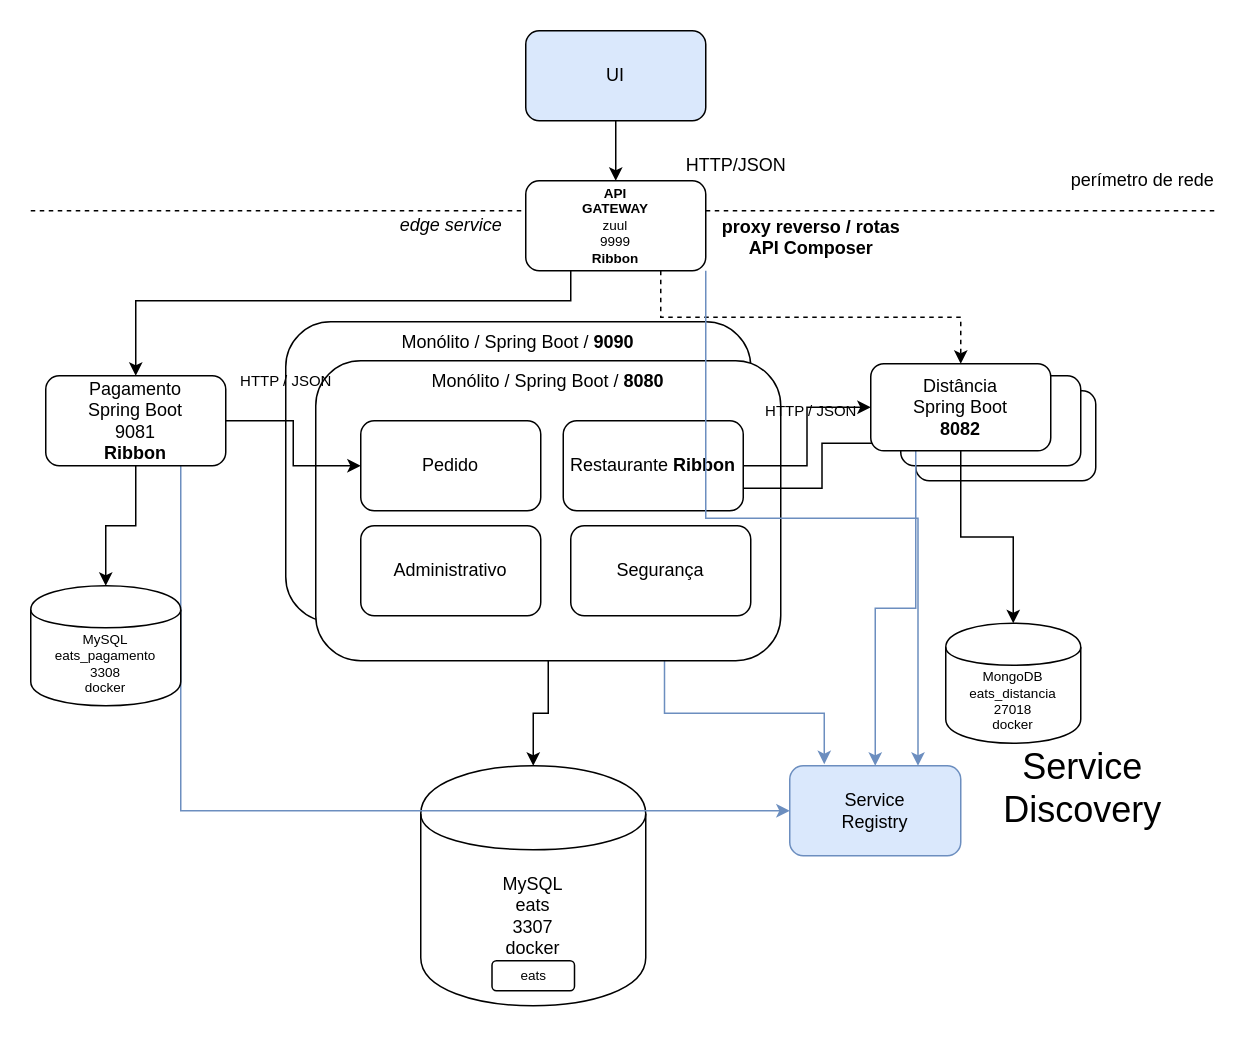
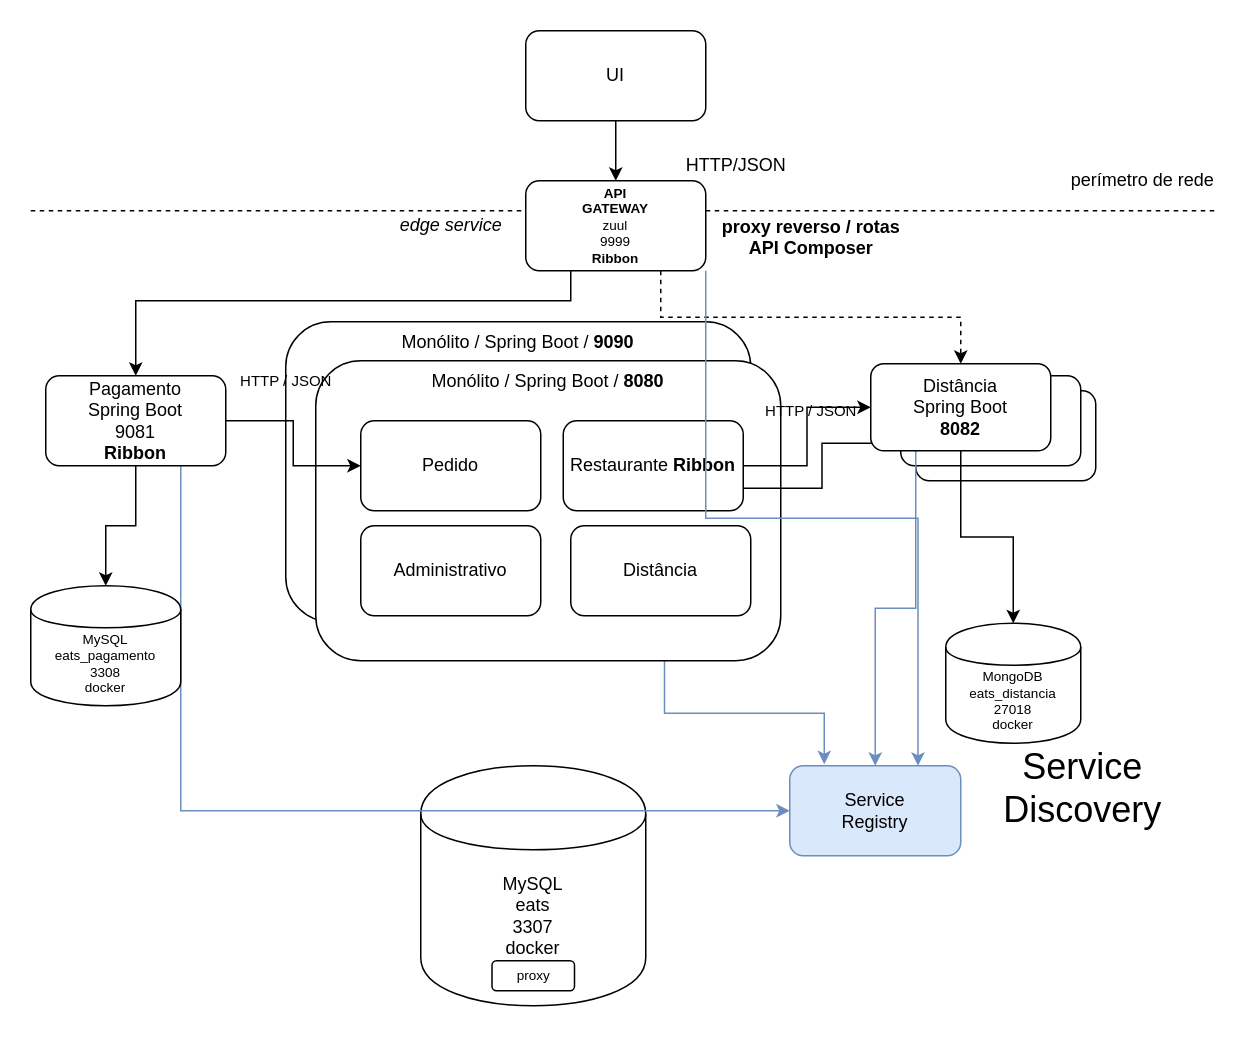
  <mxCell id="0" />
  <mxCell id="1" parent="0" />
  <mxCell id="2" value="Distância&lt;br&gt;Spring Boot&lt;br&gt;&lt;b&gt;9092&lt;/b&gt;" style="rounded=1;whiteSpace=wrap;html=1;" vertex="1" parent="1"><mxGeometry x="610" y="260" width="120" height="60" as="geometry" /></mxCell>
  <mxCell id="3" value="Monólito / Spring Boot / &lt;b&gt;9090&lt;/b&gt;" style="rounded=1;whiteSpace=wrap;html=1;verticalAlign=top;" parent="1" vertex="1"><mxGeometry x="190" y="214" width="310" height="200" as="geometry" /></mxCell>
  <mxCell id="4" value="Distância&lt;br&gt;Spring Boot&lt;br&gt;&lt;b&gt;9092&lt;/b&gt;" style="rounded=1;whiteSpace=wrap;html=1;" parent="1" vertex="1"><mxGeometry x="600" y="250" width="120" height="60" as="geometry" /></mxCell>
  <mxCell id="5" value="MySQL&lt;br&gt;eats&lt;br&gt;3307&lt;br&gt;docker" style="shape=cylinder;whiteSpace=wrap;html=1;boundedLbl=1;backgroundOutline=1;verticalAlign=middle;" parent="1" vertex="1"><mxGeometry x="280" y="510" width="150" height="160" as="geometry" /></mxCell>
  <mxCell id="6" value="" style="endArrow=none;dashed=1;html=1;" parent="1" edge="1"><mxGeometry width="50" height="50" relative="1" as="geometry"><mxPoint x="20" y="140" as="sourcePoint" /><mxPoint x="810" y="140" as="targetPoint" /></mxGeometry></mxCell>
- <mxCell id="7" style="edgeStyle=orthogonalEdgeStyle;rounded=0;orthogonalLoop=1;jettySize=auto;html=1;exitX=0.5;exitY=1;exitDx=0;exitDy=0;" parent="1" source="9" target="5" edge="1"><mxGeometry relative="1" as="geometry" /></mxCell>
  <mxCell id="8" style="edgeStyle=orthogonalEdgeStyle;rounded=0;orthogonalLoop=1;jettySize=auto;html=1;exitX=0.75;exitY=1;exitDx=0;exitDy=0;entryX=0.202;entryY=-0.017;entryDx=0;entryDy=0;entryPerimeter=0;strokeWidth=1;fillColor=#dae8fc;strokeColor=#6c8ebf;" edge="1" parent="1" source="9" target="38"><mxGeometry relative="1" as="geometry" /></mxCell>
  <mxCell id="9" value="Monólito / Spring Boot / &lt;b&gt;8080&lt;/b&gt;" style="rounded=1;whiteSpace=wrap;html=1;verticalAlign=top;" parent="1" vertex="1"><mxGeometry x="210" y="240" width="310" height="200" as="geometry" /></mxCell>
  <mxCell id="10" style="edgeStyle=orthogonalEdgeStyle;rounded=0;orthogonalLoop=1;jettySize=auto;html=1;exitX=1;exitY=0.5;exitDx=0;exitDy=0;fontSize=17;fontColor=#E6E6E6;strokeWidth=1;" parent="1" source="12" target="22" edge="1"><mxGeometry relative="1" as="geometry" /></mxCell>
  <mxCell id="11" style="edgeStyle=orthogonalEdgeStyle;rounded=0;orthogonalLoop=1;jettySize=auto;html=1;exitX=1;exitY=0.75;exitDx=0;exitDy=0;entryX=0;entryY=0.75;entryDx=0;entryDy=0;strokeWidth=1;" edge="1" parent="1" source="12" target="4"><mxGeometry relative="1" as="geometry" /></mxCell>
  <mxCell id="12" value="Restaurante&lt;b&gt; Ribbon&lt;/b&gt;" style="rounded=1;whiteSpace=wrap;html=1;" parent="1" vertex="1"><mxGeometry x="375" y="280" width="120" height="60" as="geometry" /></mxCell>
  <mxCell id="13" value="Pedido" style="rounded=1;whiteSpace=wrap;html=1;" parent="1" vertex="1"><mxGeometry x="240" y="280" width="120" height="60" as="geometry" /></mxCell>
  <mxCell id="14" value="Administrativo" style="rounded=1;whiteSpace=wrap;html=1;" parent="1" vertex="1"><mxGeometry x="240" y="350" width="120" height="60" as="geometry" /></mxCell>
- <mxCell id="15" value="Segurança" style="rounded=1;whiteSpace=wrap;html=1;" parent="1" vertex="1"><mxGeometry x="380" y="350" width="120" height="60" as="geometry" /></mxCell>
+ <mxCell id="15" value="Distância" style="rounded=1;whiteSpace=wrap;html=1;" parent="1" vertex="1"><mxGeometry x="380" y="350" width="120" height="60" as="geometry" /></mxCell>
  <mxCell id="16" style="edgeStyle=orthogonalEdgeStyle;rounded=0;orthogonalLoop=1;jettySize=auto;html=1;exitX=0.5;exitY=1;exitDx=0;exitDy=0;fontSize=9;fontColor=#E6E6E6;" parent="1" source="19" target="23" edge="1"><mxGeometry relative="1" as="geometry" /></mxCell>
  <mxCell id="17" style="edgeStyle=orthogonalEdgeStyle;rounded=0;orthogonalLoop=1;jettySize=auto;html=1;exitX=1;exitY=0.5;exitDx=0;exitDy=0;fontSize=9;fontColor=#E6E6E6;strokeWidth=1;" parent="1" source="19" target="13" edge="1"><mxGeometry relative="1" as="geometry" /></mxCell>
  <mxCell id="18" style="edgeStyle=orthogonalEdgeStyle;rounded=0;orthogonalLoop=1;jettySize=auto;html=1;exitX=0.75;exitY=1;exitDx=0;exitDy=0;entryX=0;entryY=0.5;entryDx=0;entryDy=0;strokeWidth=1;fillColor=#dae8fc;strokeColor=#6c8ebf;" edge="1" parent="1" source="19" target="38"><mxGeometry relative="1" as="geometry" /></mxCell>
  <mxCell id="19" value="Pagamento&lt;br&gt;Spring Boot&lt;br&gt;9081&lt;br&gt;&lt;b&gt;Ribbon&lt;/b&gt;" style="rounded=1;whiteSpace=wrap;html=1;" parent="1" vertex="1"><mxGeometry x="30" y="250" width="120" height="60" as="geometry" /></mxCell>
  <mxCell id="20" style="edgeStyle=orthogonalEdgeStyle;rounded=0;orthogonalLoop=1;jettySize=auto;html=1;exitX=0.5;exitY=1;exitDx=0;exitDy=0;fontSize=9;fontColor=#E6E6E6;" parent="1" source="22" target="25" edge="1"><mxGeometry relative="1" as="geometry" /></mxCell>
  <mxCell id="21" style="edgeStyle=orthogonalEdgeStyle;rounded=0;orthogonalLoop=1;jettySize=auto;html=1;exitX=0.25;exitY=1;exitDx=0;exitDy=0;strokeWidth=1;fillColor=#dae8fc;strokeColor=#6c8ebf;" edge="1" parent="1" source="22" target="38"><mxGeometry relative="1" as="geometry" /></mxCell>
  <mxCell id="22" value="Distância&lt;br&gt;Spring Boot&lt;br&gt;&lt;b&gt;8082&lt;/b&gt;" style="rounded=1;whiteSpace=wrap;html=1;" parent="1" vertex="1"><mxGeometry x="580" y="242" width="120" height="58" as="geometry" /></mxCell>
  <mxCell id="23" value="MySQL&lt;br style=&quot;font-size: 9px;&quot;&gt;eats_pagamento&lt;br style=&quot;font-size: 9px;&quot;&gt;3308&lt;br style=&quot;font-size: 9px;&quot;&gt;docker" style="shape=cylinder;whiteSpace=wrap;html=1;boundedLbl=1;backgroundOutline=1;fontSize=9;" parent="1" vertex="1"><mxGeometry x="20" y="390" width="100" height="80" as="geometry" /></mxCell>
- <mxCell id="24" value="eats" style="rounded=1;whiteSpace=wrap;html=1;fontSize=9;" parent="1" vertex="1"><mxGeometry x="327.5" y="640" width="55" height="20" as="geometry" /></mxCell>
+ <mxCell id="24" value="proxy" style="rounded=1;whiteSpace=wrap;html=1;fontSize=9;" parent="1" vertex="1"><mxGeometry x="327.5" y="640" width="55" height="20" as="geometry" /></mxCell>
  <mxCell id="25" value="MongoDB&lt;br&gt;eats_distancia&lt;br&gt;27018&lt;br&gt;docker" style="shape=cylinder;whiteSpace=wrap;html=1;boundedLbl=1;backgroundOutline=1;fontSize=9;" parent="1" vertex="1"><mxGeometry x="630" y="415" width="90" height="80" as="geometry" /></mxCell>
  <mxCell id="26" style="edgeStyle=orthogonalEdgeStyle;rounded=0;orthogonalLoop=1;jettySize=auto;html=1;exitX=0.25;exitY=1;exitDx=0;exitDy=0;entryX=0.5;entryY=0;entryDx=0;entryDy=0;fontSize=9;fontColor=#E6E6E6;" parent="1" source="29" target="19" edge="1"><mxGeometry relative="1" as="geometry"><Array as="points"><mxPoint x="380" y="200" /><mxPoint x="90" y="200" /></Array></mxGeometry></mxCell>
  <mxCell id="27" style="edgeStyle=orthogonalEdgeStyle;rounded=0;orthogonalLoop=1;jettySize=auto;html=1;exitX=0.75;exitY=1;exitDx=0;exitDy=0;entryX=0.5;entryY=0;entryDx=0;entryDy=0;fontSize=9;fontColor=#E6E6E6;strokeWidth=1;dashed=1;" parent="1" source="29" target="22" edge="1"><mxGeometry relative="1" as="geometry" /></mxCell>
  <mxCell id="28" style="edgeStyle=orthogonalEdgeStyle;rounded=0;orthogonalLoop=1;jettySize=auto;html=1;exitX=1;exitY=1;exitDx=0;exitDy=0;entryX=0.75;entryY=0;entryDx=0;entryDy=0;strokeWidth=1;fillColor=#dae8fc;strokeColor=#6c8ebf;" edge="1" parent="1" source="29" target="38"><mxGeometry relative="1" as="geometry" /></mxCell>
  <mxCell id="29" value="&lt;b&gt;API&lt;br&gt;GATEWAY&lt;/b&gt;&lt;br&gt;zuul&lt;br&gt;9999&lt;br&gt;&lt;b&gt;Ribbon&lt;/b&gt;" style="rounded=1;whiteSpace=wrap;html=1;fontSize=9;" parent="1" vertex="1"><mxGeometry x="350" y="120" width="120" height="60" as="geometry" /></mxCell>
  <mxCell id="30" value="&lt;font style=&quot;font-size: 10px&quot;&gt;HTTP / JSON&lt;/font&gt;" style="text;html=1;align=center;verticalAlign=middle;resizable=0;points=[];autosize=1;fontSize=22;strokeWidth=3;" parent="1" vertex="1"><mxGeometry x="150" y="230" width="80" height="40" as="geometry" /></mxCell>
  <mxCell id="31" value="&lt;font style=&quot;font-size: 10px&quot;&gt;HTTP / JSON&lt;/font&gt;" style="text;html=1;align=center;verticalAlign=middle;resizable=0;points=[];autosize=1;fontSize=22;" parent="1" vertex="1"><mxGeometry x="500" y="250" width="80" height="40" as="geometry" /></mxCell>
  <mxCell id="32" value="perímetro de rede" style="text;html=1;align=center;verticalAlign=middle;resizable=0;points=[];autosize=1;" parent="1" vertex="1"><mxGeometry x="706" y="110" width="110" height="20" as="geometry" /></mxCell>
  <mxCell id="33" style="edgeStyle=orthogonalEdgeStyle;rounded=0;orthogonalLoop=1;jettySize=auto;html=1;exitX=0.5;exitY=1;exitDx=0;exitDy=0;entryX=0.5;entryY=0;entryDx=0;entryDy=0;" parent="1" source="34" target="29" edge="1"><mxGeometry relative="1" as="geometry" /></mxCell>
- <mxCell id="34" value="UI" style="rounded=1;whiteSpace=wrap;html=1;fillColor=#dae8fc;" parent="1" vertex="1"><mxGeometry x="350" y="20" width="120" height="60" as="geometry" /></mxCell>
+ <mxCell id="34" value="UI" style="rounded=1;whiteSpace=wrap;html=1;" parent="1" vertex="1"><mxGeometry x="350" y="20" width="120" height="60" as="geometry" /></mxCell>
  <mxCell id="35" value="HTTP/JSON" style="text;html=1;align=center;verticalAlign=middle;resizable=0;points=[];autosize=1;" parent="1" vertex="1"><mxGeometry x="450" y="100" width="80" height="20" as="geometry" /></mxCell>
  <mxCell id="36" value="&lt;i&gt;edge service&lt;/i&gt;" style="text;html=1;align=center;verticalAlign=middle;resizable=0;points=[];autosize=1;" parent="1" vertex="1"><mxGeometry x="260" y="140" width="80" height="20" as="geometry" /></mxCell>
  <mxCell id="37" value="&lt;b&gt;proxy reverso / rotas&lt;br&gt;API Composer&lt;br&gt;&lt;br&gt;&lt;/b&gt;" style="text;html=1;align=center;verticalAlign=middle;resizable=0;points=[];autosize=1;" parent="1" vertex="1"><mxGeometry x="475" y="140" width="130" height="50" as="geometry" /></mxCell>
  <mxCell id="38" value="Service&lt;br&gt;Registry" style="rounded=1;whiteSpace=wrap;html=1;align=center;fillColor=#dae8fc;strokeColor=#6c8ebf;" vertex="1" parent="1"><mxGeometry x="526" y="510" width="114" height="60" as="geometry" /></mxCell>
  <mxCell id="39" value="&lt;font style=&quot;font-size: 24px&quot;&gt;Service&lt;br&gt;Discovery&lt;/font&gt;" style="text;html=1;align=center;verticalAlign=middle;resizable=0;points=[];autosize=1;" vertex="1" parent="1"><mxGeometry x="661" y="505" width="120" height="40" as="geometry" /></mxCell>
